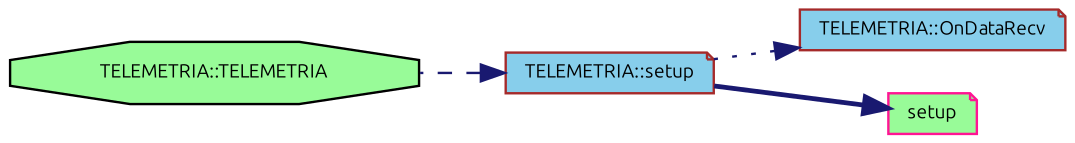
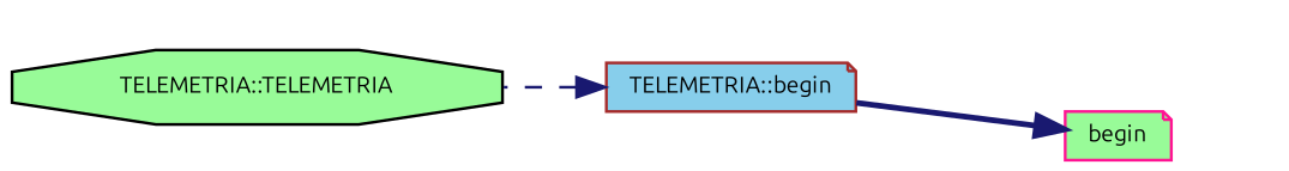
  digraph {
    fontname=Ubuntu
    rankdir=RL
    node [color=brown fillcolor=skyblue fontname=Ubuntu fontsize=8 shape=note style=filled]
    edge [color=midnightblue dir=back fontname=Ubuntu fontsize=8 labelfontname=DejaVuSansMono labelfontsize=8]
-   n1 [fontcolor=black height=0.2 label="TELEMETRIA::OnDataRecv" width=0.4]
-   n2 [height=0.2 label="TELEMETRIA::setup" width=0.4]
+   n2 [height=0.2 label="TELEMETRIA::begin" width=0.4]
    n3 [color=black fillcolor=palegreen height=0.2 label="TELEMETRIA::TELEMETRIA" shape=octagon width=0.4]
-   n4 [color=deeppink fillcolor=palegreen height=0.2 label=setup width=0.4]
-   n1 -> n2 [style=dotted]
+   n4 [color=deeppink fillcolor=palegreen height=0.2 label=begin width=0.4]
    n2 -> n3 [style=dashed]
    n4 -> n2 [style=bold]
  }
